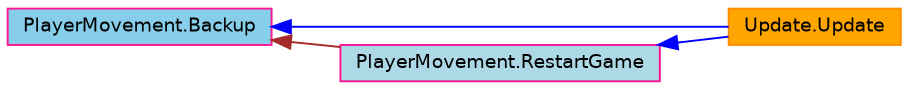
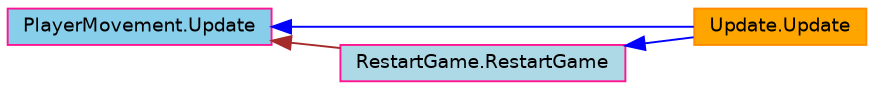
  digraph {
    rankdir=LR
    node [color=deeppink fontname=Helvetica fontsize=10 shape=record style=filled]
    edge [color=blue dir=back fontname=Helvetica fontsize=10 labelfontname=Helvetica labelfontsize=10 style=solid]
-   n1 [fillcolor=skyblue fontcolor=black height=0.2 label="PlayerMovement.Backup" width=0.4]
+   n1 [fillcolor=skyblue fontcolor=black height=0.2 label="PlayerMovement.Update" width=0.4]
    n2 [color=darkorange fillcolor=orange height=0.2 label="Update.Update" width=0.4]
-   n3 [fillcolor=lightblue height=0.2 label="PlayerMovement.RestartGame" width=0.4]
+   n3 [fillcolor=lightblue height=0.2 label="RestartGame.RestartGame" width=0.4]
    n1 -> n2
    n1 -> n3 [color=brown]
    n3 -> n2
  }
